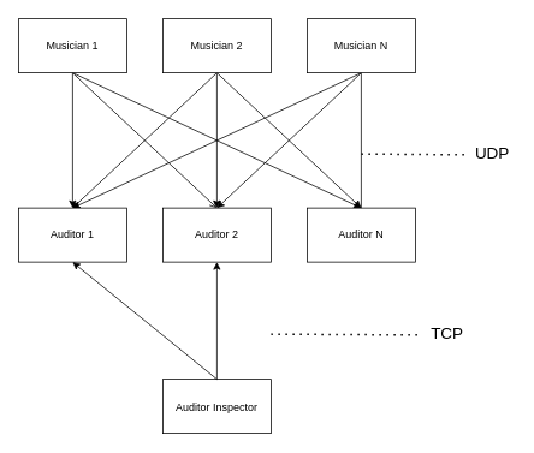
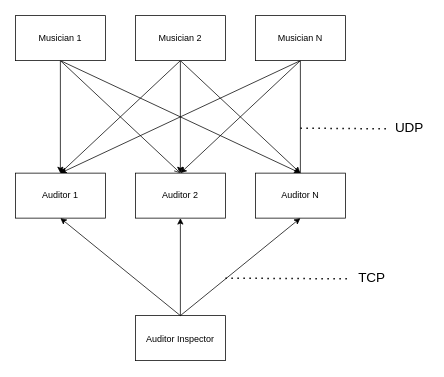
  <mxCell id="0" />
  <mxCell id="1" parent="0" />
  <mxCell id="2" style="edgeStyle=none;html=1;exitX=0.5;exitY=1;exitDx=0;exitDy=0;" edge="1" parent="1" source="5" target="14"><mxGeometry relative="1" as="geometry" /></mxCell>
  <mxCell id="3" style="edgeStyle=none;html=1;exitX=0.5;exitY=1;exitDx=0;exitDy=0;entryX=0.5;entryY=0;entryDx=0;entryDy=0;endArrow=open;" edge="1" parent="1" source="5" target="15"><mxGeometry relative="1" as="geometry" /></mxCell>
  <mxCell id="4" style="edgeStyle=none;html=1;exitX=0.5;exitY=1;exitDx=0;exitDy=0;entryX=0.5;entryY=0;entryDx=0;entryDy=0;" edge="1" parent="1" source="5" target="16"><mxGeometry relative="1" as="geometry" /></mxCell>
  <mxCell id="5" value="Musician 1" style="rounded=0;whiteSpace=wrap;html=1;" vertex="1" parent="1"><mxGeometry x="20" y="20" width="120" height="60" as="geometry" /></mxCell>
  <mxCell id="6" style="edgeStyle=none;html=1;exitX=0.5;exitY=1;exitDx=0;exitDy=0;entryX=0.5;entryY=0;entryDx=0;entryDy=0;endArrow=diamond;" edge="1" parent="1" source="9" target="14"><mxGeometry relative="1" as="geometry" /></mxCell>
  <mxCell id="7" style="edgeStyle=none;html=1;exitX=0.5;exitY=1;exitDx=0;exitDy=0;" edge="1" parent="1" source="9"><mxGeometry relative="1" as="geometry"><mxPoint x="240" y="230" as="targetPoint" /></mxGeometry></mxCell>
  <mxCell id="8" style="edgeStyle=none;html=1;exitX=0.5;exitY=1;exitDx=0;exitDy=0;" edge="1" parent="1" source="9"><mxGeometry relative="1" as="geometry"><mxPoint x="400" y="230" as="targetPoint" /></mxGeometry></mxCell>
  <mxCell id="9" value="Musician 2" style="rounded=0;whiteSpace=wrap;html=1;" vertex="1" parent="1"><mxGeometry x="180" y="20" width="120" height="60" as="geometry" /></mxCell>
  <mxCell id="10" style="edgeStyle=none;html=1;exitX=0.5;exitY=1;exitDx=0;exitDy=0;" edge="1" parent="1" source="13"><mxGeometry relative="1" as="geometry"><mxPoint x="80" y="230" as="targetPoint" /></mxGeometry></mxCell>
  <mxCell id="11" style="edgeStyle=none;html=1;exitX=0.5;exitY=1;exitDx=0;exitDy=0;" edge="1" parent="1" source="13"><mxGeometry relative="1" as="geometry"><mxPoint x="240" y="230" as="targetPoint" /></mxGeometry></mxCell>
  <mxCell id="12" style="edgeStyle=none;html=1;exitX=0.5;exitY=1;exitDx=0;exitDy=0;" edge="1" parent="1" source="13"><mxGeometry relative="1" as="geometry"><mxPoint x="400" y="240" as="targetPoint" /></mxGeometry></mxCell>
  <mxCell id="13" value="Musician N" style="rounded=0;whiteSpace=wrap;html=1;" vertex="1" parent="1"><mxGeometry x="340" y="20" width="120" height="60" as="geometry" /></mxCell>
  <mxCell id="14" value="Auditor 1" style="rounded=0;whiteSpace=wrap;html=1;" vertex="1" parent="1"><mxGeometry x="20" y="230" width="120" height="60" as="geometry" /></mxCell>
  <mxCell id="15" value="Auditor 2" style="rounded=0;whiteSpace=wrap;html=1;" vertex="1" parent="1"><mxGeometry x="180" y="230" width="120" height="60" as="geometry" /></mxCell>
  <mxCell id="16" value="Auditor N" style="rounded=0;whiteSpace=wrap;html=1;" vertex="1" parent="1"><mxGeometry x="340" y="230" width="120" height="60" as="geometry" /></mxCell>
  <mxCell id="17" value="&lt;font style=&quot;font-size: 18px&quot;&gt;UDP&lt;/font&gt;" style="text;html=1;align=center;verticalAlign=middle;resizable=0;points=[];autosize=1;strokeColor=none;fillColor=none;" vertex="1" parent="1"><mxGeometry x="520" y="160" width="50" height="20" as="geometry" /></mxCell>
  <mxCell id="18" value="" style="endArrow=none;dashed=1;html=1;dashPattern=1 3;strokeWidth=2;fontSize=18;entryX=-0.06;entryY=0.55;entryDx=0;entryDy=0;entryPerimeter=0;" edge="1" parent="1" target="17"><mxGeometry width="50" height="50" relative="1" as="geometry"><mxPoint x="400" y="170" as="sourcePoint" /><mxPoint x="350" y="240" as="targetPoint" /></mxGeometry></mxCell>
  <mxCell id="19" value="&lt;font style=&quot;font-size: 12px&quot;&gt;Auditor Inspector&lt;/font&gt;" style="rounded=0;whiteSpace=wrap;html=1;fontSize=18;" vertex="1" parent="1"><mxGeometry x="180" y="420" width="120" height="60" as="geometry" /></mxCell>
  <mxCell id="20" value="" style="endArrow=classic;html=1;fontSize=12;entryX=0.5;entryY=1;entryDx=0;entryDy=0;exitX=0.5;exitY=0;exitDx=0;exitDy=0;" edge="1" parent="1" source="19" target="14"><mxGeometry width="50" height="50" relative="1" as="geometry"><mxPoint x="300" y="390" as="sourcePoint" /><mxPoint x="350" y="340" as="targetPoint" /></mxGeometry></mxCell>
  <mxCell id="21" value="" style="endArrow=classic;html=1;fontSize=12;entryX=0.5;entryY=1;entryDx=0;entryDy=0;exitX=0.5;exitY=0;exitDx=0;exitDy=0;" edge="1" parent="1" source="19" target="15"><mxGeometry width="50" height="50" relative="1" as="geometry"><mxPoint x="160" y="410" as="sourcePoint" /><mxPoint x="350" y="340" as="targetPoint" /></mxGeometry></mxCell>
+ <mxCell id="22" value="" style="endArrow=classic;html=1;fontSize=12;entryX=0.5;entryY=1;entryDx=0;entryDy=0;exitX=0.5;exitY=0;exitDx=0;exitDy=0;" edge="1" parent="1" source="19" target="16"><mxGeometry width="50" height="50" relative="1" as="geometry"><mxPoint x="420" y="390" as="sourcePoint" /><mxPoint x="350" y="340" as="targetPoint" /></mxGeometry></mxCell>
  <mxCell id="23" value="&lt;font style=&quot;font-size: 18px&quot;&gt;TCP&lt;/font&gt;" style="text;html=1;align=center;verticalAlign=middle;resizable=0;points=[];autosize=1;strokeColor=none;fillColor=none;" vertex="1" parent="1"><mxGeometry x="470" y="360" width="50" height="20" as="geometry" /></mxCell>
  <mxCell id="24" value="" style="endArrow=none;dashed=1;html=1;dashPattern=1 3;strokeWidth=2;fontSize=18;entryX=-0.06;entryY=0.55;entryDx=0;entryDy=0;entryPerimeter=0;" edge="1" parent="1" target="23"><mxGeometry width="50" height="50" relative="1" as="geometry"><mxPoint x="300" y="370" as="sourcePoint" /><mxPoint x="290" y="450" as="targetPoint" /></mxGeometry></mxCell>
